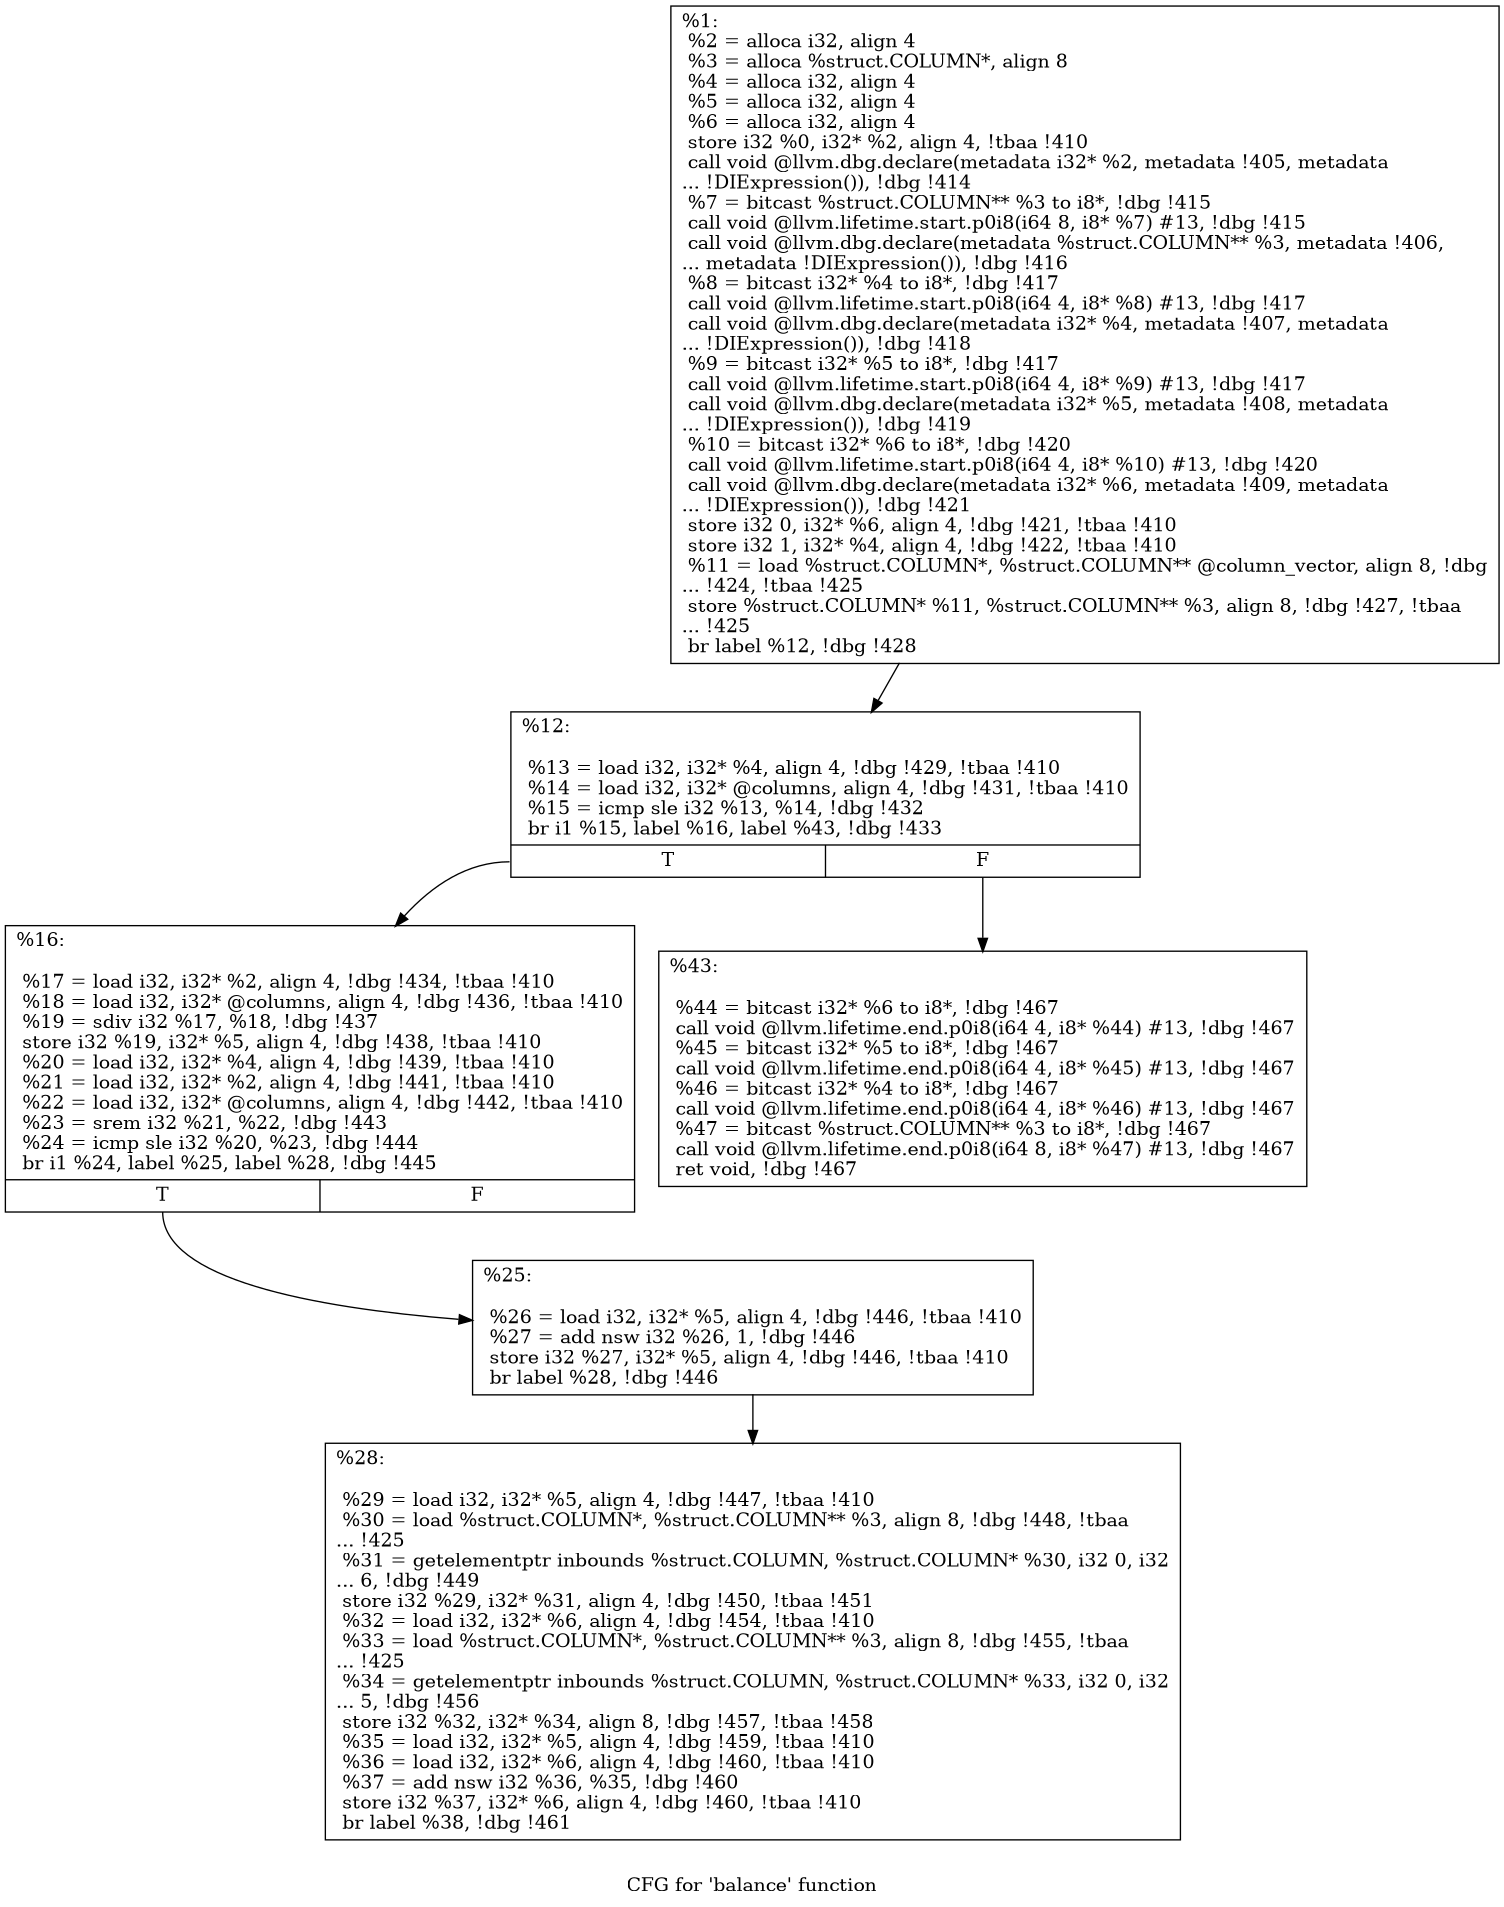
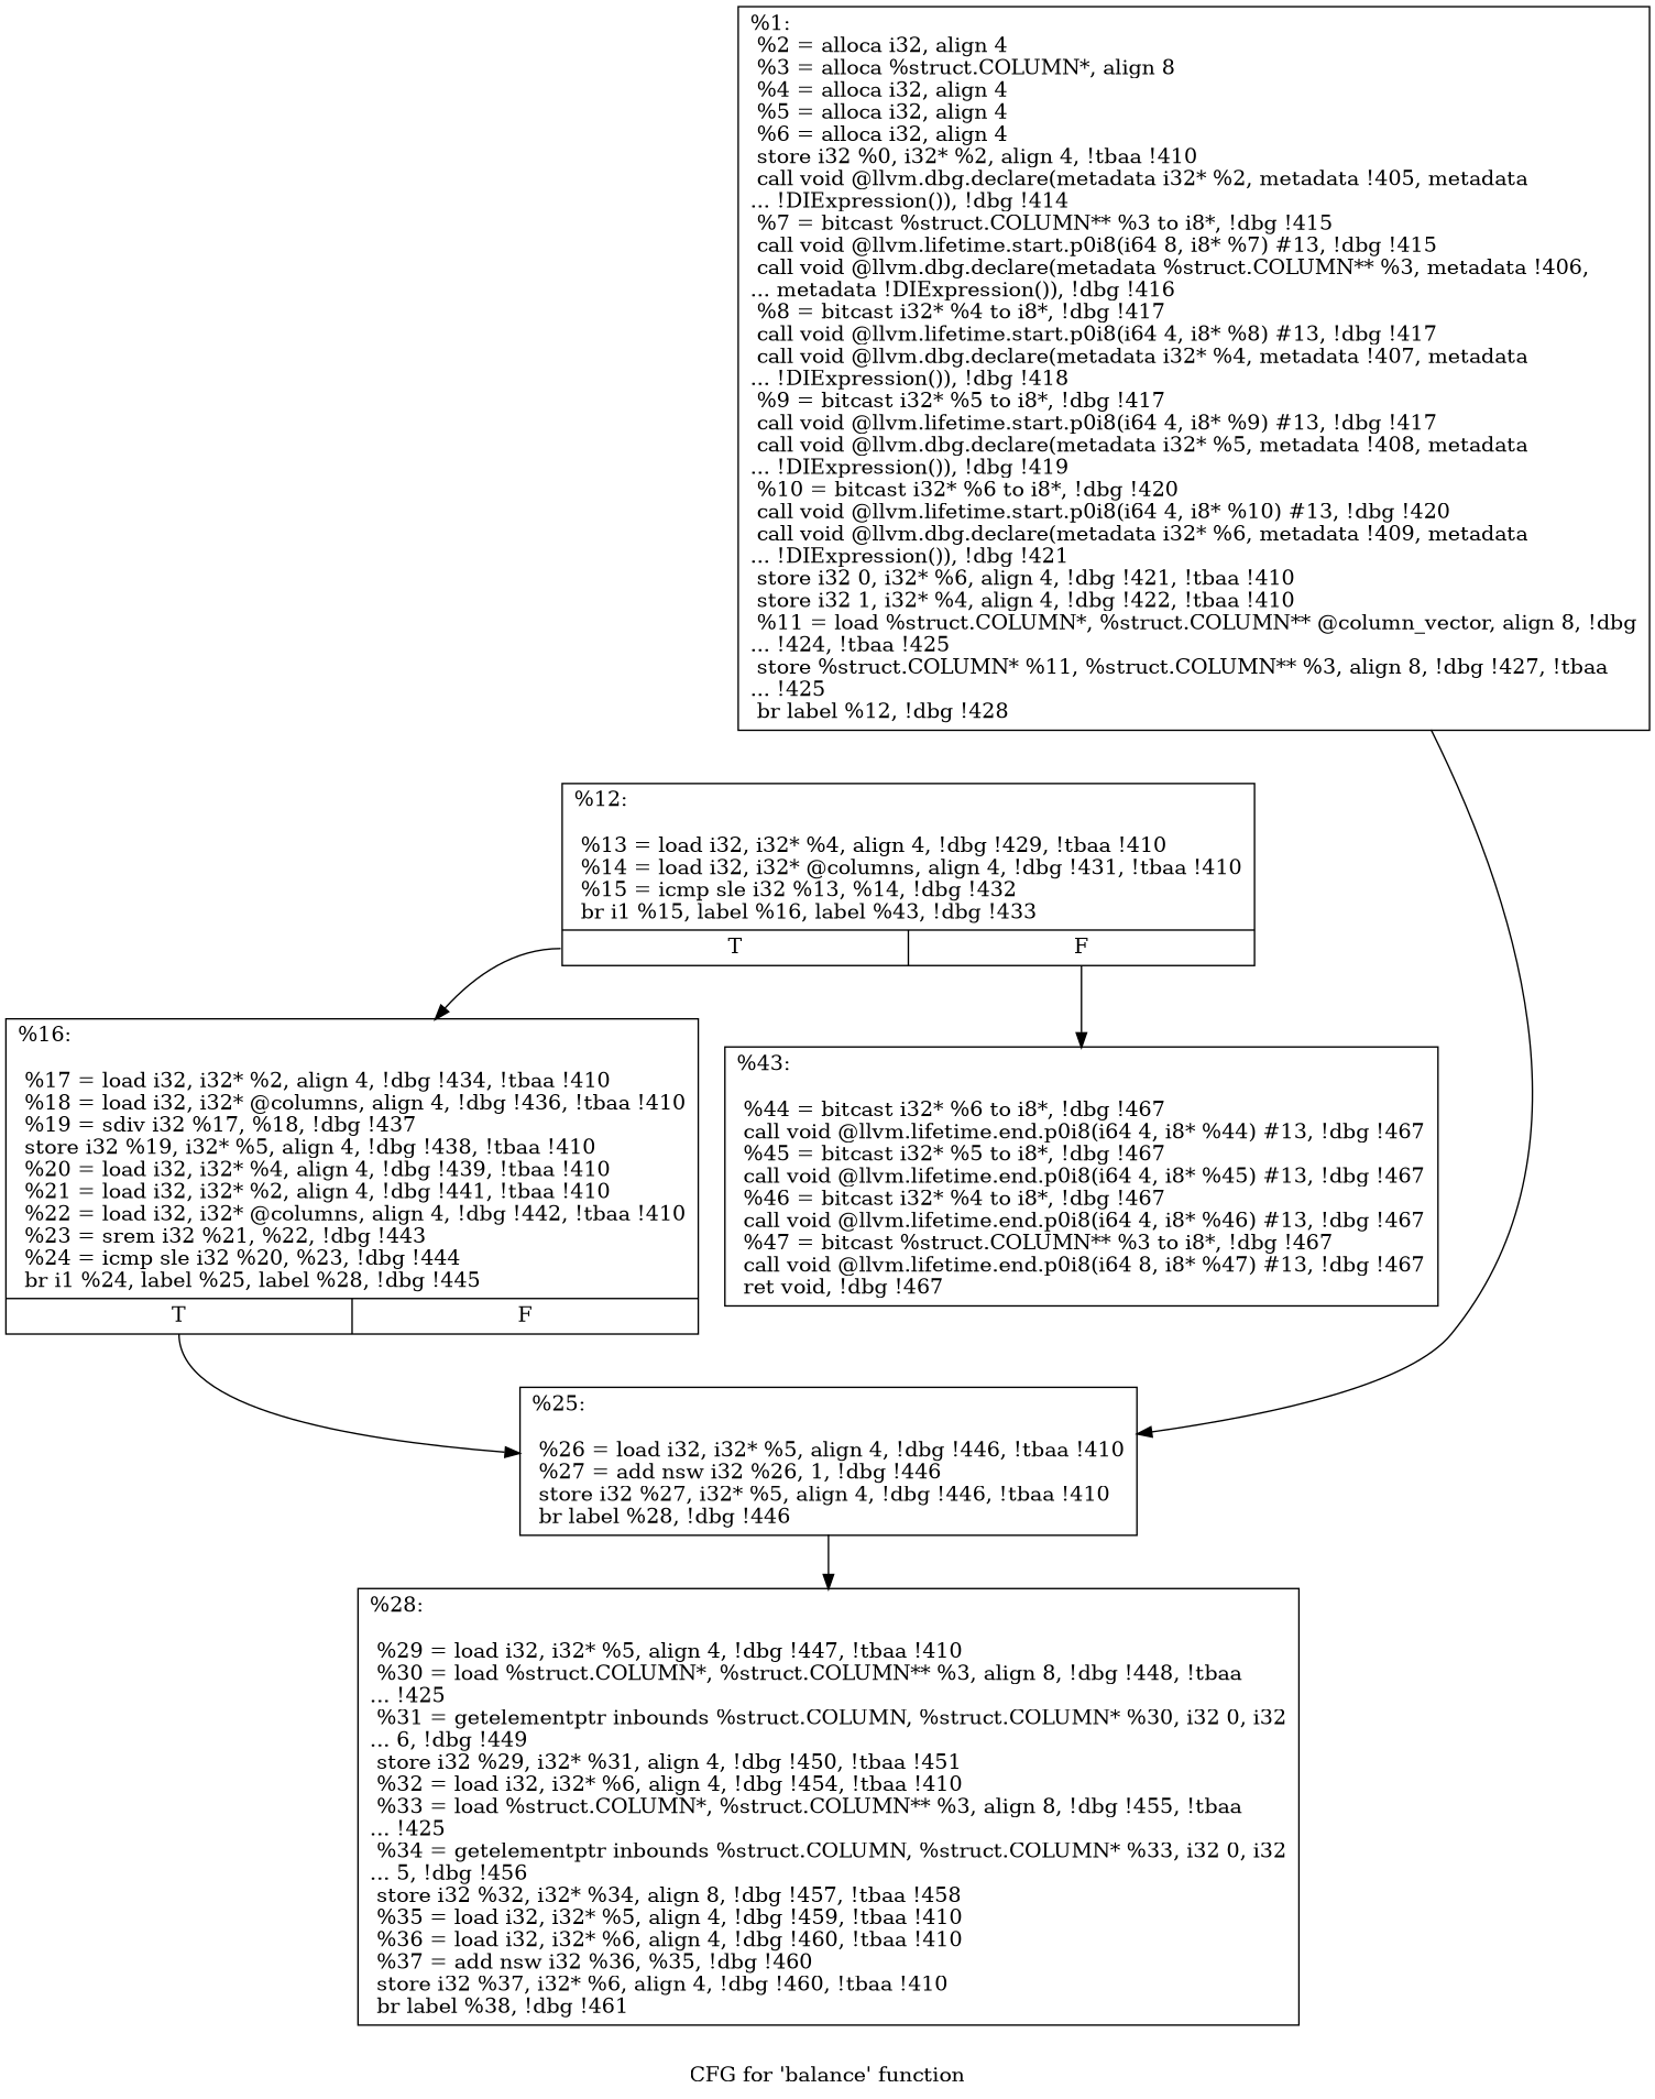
  digraph {
    label="CFG for 'balance' function"
    node [shape=record]
    n1 [label="{%1:\l  %2 = alloca i32, align 4\l  %3 = alloca %struct.COLUMN*, align 8\l  %4 = alloca i32, align 4\l  %5 = alloca i32, align 4\l  %6 = alloca i32, align 4\l  store i32 %0, i32* %2, align 4, !tbaa !410\l  call void @llvm.dbg.declare(metadata i32* %2, metadata !405, metadata\l... !DIExpression()), !dbg !414\l  %7 = bitcast %struct.COLUMN** %3 to i8*, !dbg !415\l  call void @llvm.lifetime.start.p0i8(i64 8, i8* %7) #13, !dbg !415\l  call void @llvm.dbg.declare(metadata %struct.COLUMN** %3, metadata !406,\l... metadata !DIExpression()), !dbg !416\l  %8 = bitcast i32* %4 to i8*, !dbg !417\l  call void @llvm.lifetime.start.p0i8(i64 4, i8* %8) #13, !dbg !417\l  call void @llvm.dbg.declare(metadata i32* %4, metadata !407, metadata\l... !DIExpression()), !dbg !418\l  %9 = bitcast i32* %5 to i8*, !dbg !417\l  call void @llvm.lifetime.start.p0i8(i64 4, i8* %9) #13, !dbg !417\l  call void @llvm.dbg.declare(metadata i32* %5, metadata !408, metadata\l... !DIExpression()), !dbg !419\l  %10 = bitcast i32* %6 to i8*, !dbg !420\l  call void @llvm.lifetime.start.p0i8(i64 4, i8* %10) #13, !dbg !420\l  call void @llvm.dbg.declare(metadata i32* %6, metadata !409, metadata\l... !DIExpression()), !dbg !421\l  store i32 0, i32* %6, align 4, !dbg !421, !tbaa !410\l  store i32 1, i32* %4, align 4, !dbg !422, !tbaa !410\l  %11 = load %struct.COLUMN*, %struct.COLUMN** @column_vector, align 8, !dbg\l... !424, !tbaa !425\l  store %struct.COLUMN* %11, %struct.COLUMN** %3, align 8, !dbg !427, !tbaa\l... !425\l  br label %12, !dbg !428\l}"]
    n2 [label="{%12:\l\l  %13 = load i32, i32* %4, align 4, !dbg !429, !tbaa !410\l  %14 = load i32, i32* @columns, align 4, !dbg !431, !tbaa !410\l  %15 = icmp sle i32 %13, %14, !dbg !432\l  br i1 %15, label %16, label %43, !dbg !433\l|{<s0>T|<s1>F}}"]
    n3 [label="{%16:\l\l  %17 = load i32, i32* %2, align 4, !dbg !434, !tbaa !410\l  %18 = load i32, i32* @columns, align 4, !dbg !436, !tbaa !410\l  %19 = sdiv i32 %17, %18, !dbg !437\l  store i32 %19, i32* %5, align 4, !dbg !438, !tbaa !410\l  %20 = load i32, i32* %4, align 4, !dbg !439, !tbaa !410\l  %21 = load i32, i32* %2, align 4, !dbg !441, !tbaa !410\l  %22 = load i32, i32* @columns, align 4, !dbg !442, !tbaa !410\l  %23 = srem i32 %21, %22, !dbg !443\l  %24 = icmp sle i32 %20, %23, !dbg !444\l  br i1 %24, label %25, label %28, !dbg !445\l|{<s0>T|<s1>F}}"]
    n4 [label="{%43:\l\l  %44 = bitcast i32* %6 to i8*, !dbg !467\l  call void @llvm.lifetime.end.p0i8(i64 4, i8* %44) #13, !dbg !467\l  %45 = bitcast i32* %5 to i8*, !dbg !467\l  call void @llvm.lifetime.end.p0i8(i64 4, i8* %45) #13, !dbg !467\l  %46 = bitcast i32* %4 to i8*, !dbg !467\l  call void @llvm.lifetime.end.p0i8(i64 4, i8* %46) #13, !dbg !467\l  %47 = bitcast %struct.COLUMN** %3 to i8*, !dbg !467\l  call void @llvm.lifetime.end.p0i8(i64 8, i8* %47) #13, !dbg !467\l  ret void, !dbg !467\l}"]
    n5 [label="{%25:\l\l  %26 = load i32, i32* %5, align 4, !dbg !446, !tbaa !410\l  %27 = add nsw i32 %26, 1, !dbg !446\l  store i32 %27, i32* %5, align 4, !dbg !446, !tbaa !410\l  br label %28, !dbg !446\l}"]
    n6 [label="{%28:\l\l  %29 = load i32, i32* %5, align 4, !dbg !447, !tbaa !410\l  %30 = load %struct.COLUMN*, %struct.COLUMN** %3, align 8, !dbg !448, !tbaa\l... !425\l  %31 = getelementptr inbounds %struct.COLUMN, %struct.COLUMN* %30, i32 0, i32\l... 6, !dbg !449\l  store i32 %29, i32* %31, align 4, !dbg !450, !tbaa !451\l  %32 = load i32, i32* %6, align 4, !dbg !454, !tbaa !410\l  %33 = load %struct.COLUMN*, %struct.COLUMN** %3, align 8, !dbg !455, !tbaa\l... !425\l  %34 = getelementptr inbounds %struct.COLUMN, %struct.COLUMN* %33, i32 0, i32\l... 5, !dbg !456\l  store i32 %32, i32* %34, align 8, !dbg !457, !tbaa !458\l  %35 = load i32, i32* %5, align 4, !dbg !459, !tbaa !410\l  %36 = load i32, i32* %6, align 4, !dbg !460, !tbaa !410\l  %37 = add nsw i32 %36, %35, !dbg !460\l  store i32 %37, i32* %6, align 4, !dbg !460, !tbaa !410\l  br label %38, !dbg !461\l}"]
-   n1 -> n2
+   n1 -> n5
    n2 -> n3 [tailport=s0]
    n2 -> n4 [tailport=s1]
    n3 -> n5 [tailport=s0]
    n5 -> n6
  }
